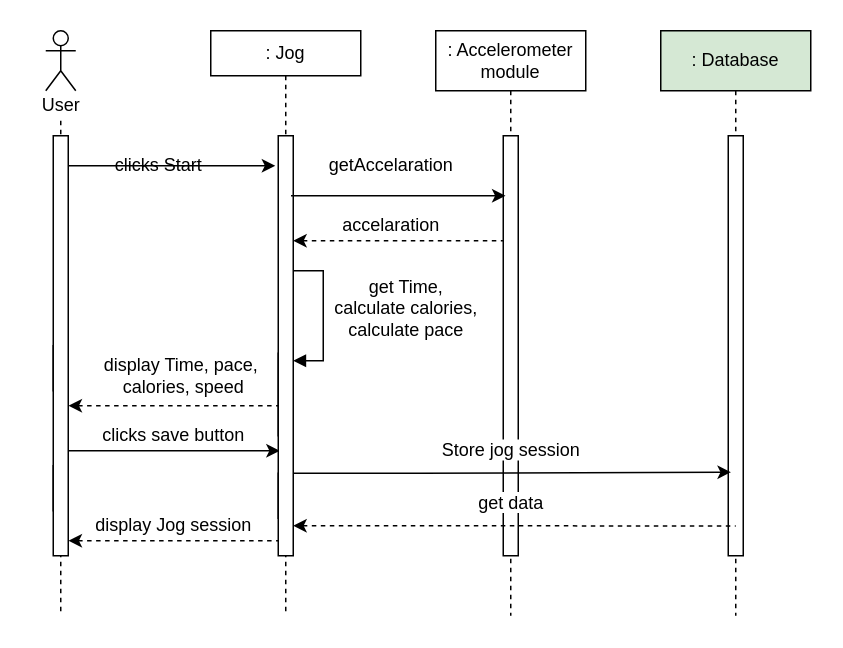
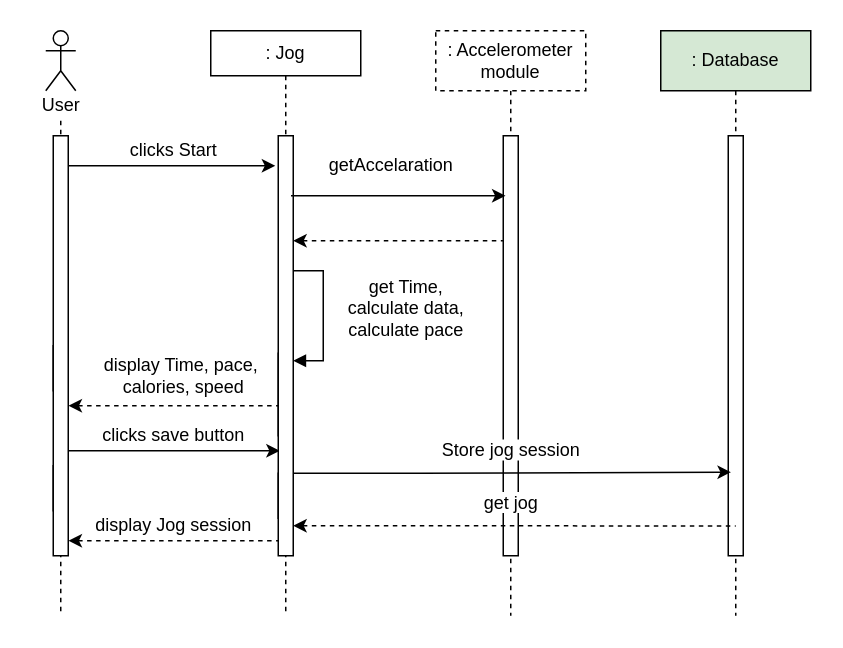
  <mxCell id="0" />
  <mxCell id="1" parent="0" />
  <mxCell id="2" style="edgeStyle=orthogonalEdgeStyle;rounded=0;orthogonalLoop=1;jettySize=auto;html=1;endArrow=none;endFill=0;dashed=1;" edge="1" parent="1" source="10"><mxGeometry relative="1" as="geometry"><mxPoint x="40" y="410" as="targetPoint" /><mxPoint x="39.5" y="-170.5" as="sourcePoint" /><Array as="points" /></mxGeometry></mxCell>
  <mxCell id="3" value="" style="shape=umlActor;verticalLabelPosition=bottom;verticalAlign=top;html=1;outlineConnect=0;" vertex="1" parent="1"><mxGeometry x="30" y="20" width="20" height="40" as="geometry" /></mxCell>
  <mxCell id="4" value=": Jog" style="rounded=0;whiteSpace=wrap;html=1;" vertex="1" parent="1"><mxGeometry x="140" y="20" width="100" height="30" as="geometry" /></mxCell>
  <mxCell id="5" style="edgeStyle=orthogonalEdgeStyle;rounded=0;orthogonalLoop=1;jettySize=auto;html=1;endArrow=none;endFill=0;dashed=1;" edge="1" parent="1" source="6"><mxGeometry relative="1" as="geometry"><mxPoint x="490" y="410" as="targetPoint" /></mxGeometry></mxCell>
  <mxCell id="6" value=": Database" style="rounded=0;whiteSpace=wrap;html=1;fillColor=#d5e8d4;" vertex="1" parent="1"><mxGeometry x="440" y="20" width="100" height="40" as="geometry" /></mxCell>
  <mxCell id="7" value="" style="endArrow=classic;html=1;" edge="1" parent="1"><mxGeometry width="50" height="50" relative="1" as="geometry"><mxPoint x="40" y="110" as="sourcePoint" /><mxPoint x="183" y="110" as="targetPoint" /></mxGeometry></mxCell>
- <mxCell id="8" value="clicks Start" style="text;html=1;align=center;verticalAlign=middle;resizable=0;points=[];autosize=1;strokeColor=none;" vertex="1" parent="1"><mxGeometry x="70" y="100" width="70" height="20" as="geometry" /></mxCell>
+ <mxCell id="8" value="clicks Start" style="text;html=1;align=center;verticalAlign=middle;resizable=0;points=[];autosize=1;strokeColor=none;" vertex="1" parent="1"><mxGeometry x="80" y="90" width="70" height="20" as="geometry" /></mxCell>
  <mxCell id="9" value="" style="html=1;points=[];perimeter=orthogonalPerimeter;fillColor=#ffffff;" vertex="1" parent="1"><mxGeometry x="485" y="90" width="10" height="280" as="geometry" /></mxCell>
  <mxCell id="10" value="User" style="text;html=1;align=center;verticalAlign=middle;resizable=0;points=[];autosize=1;strokeColor=none;" vertex="1" parent="1"><mxGeometry x="20" y="60" width="40" height="20" as="geometry" /></mxCell>
  <mxCell id="11" value="" style="edgeStyle=orthogonalEdgeStyle;rounded=0;orthogonalLoop=1;jettySize=auto;html=1;endArrow=none;endFill=0;dashed=1;" edge="1" parent="1" source="4"><mxGeometry relative="1" as="geometry"><mxPoint x="190" y="410" as="targetPoint" /><mxPoint x="190" y="60" as="sourcePoint" /><Array as="points"><mxPoint x="190" y="150" /><mxPoint x="190" y="150" /></Array></mxGeometry></mxCell>
  <mxCell id="12" value="display Jog session" style="text;html=1;align=center;verticalAlign=middle;resizable=0;points=[];autosize=1;strokeColor=none;" vertex="1" parent="1"><mxGeometry x="55" y="340" width="120" height="20" as="geometry" /></mxCell>
  <mxCell id="13" value="" style="endArrow=classic;html=1;" edge="1" parent="1"><mxGeometry width="50" height="50" relative="1" as="geometry"><mxPoint x="45" y="300" as="sourcePoint" /><mxPoint x="186" y="300" as="targetPoint" /></mxGeometry></mxCell>
  <mxCell id="14" value="clicks save button" style="text;html=1;align=center;verticalAlign=middle;resizable=0;points=[];autosize=1;strokeColor=none;" vertex="1" parent="1"><mxGeometry x="60" y="280" width="110" height="20" as="geometry" /></mxCell>
  <mxCell id="15" value="" style="html=1;points=[];perimeter=orthogonalPerimeter;fillColor=#FFFFFF;" vertex="1" parent="1"><mxGeometry x="185" y="315" width="10" height="30" as="geometry" /></mxCell>
  <mxCell id="16" value="" style="html=1;points=[];perimeter=orthogonalPerimeter;fillColor=#FFFFFF;" vertex="1" parent="1"><mxGeometry x="35" y="310" width="10" height="30" as="geometry" /></mxCell>
  <mxCell id="17" value="" style="html=1;points=[];perimeter=orthogonalPerimeter;fillColor=#FFFFFF;" vertex="1" parent="1"><mxGeometry x="35" y="230" width="10" height="30" as="geometry" /></mxCell>
  <mxCell id="18" value="" style="html=1;points=[];perimeter=orthogonalPerimeter;fillColor=#FFFFFF;" vertex="1" parent="1"><mxGeometry x="185" y="235" width="10" height="55" as="geometry" /></mxCell>
  <mxCell id="19" value="" style="html=1;points=[];perimeter=orthogonalPerimeter;fillColor=#FFFFFF;" vertex="1" parent="1"><mxGeometry x="185" y="90" width="10" height="280" as="geometry" /></mxCell>
  <mxCell id="20" value="" style="html=1;points=[];perimeter=orthogonalPerimeter;fillColor=#ffffff;" vertex="1" parent="1"><mxGeometry x="35" y="90" width="10" height="280" as="geometry" /></mxCell>
  <mxCell id="21" value="" style="endArrow=none;html=1;entryX=-0.02;entryY=0.222;entryDx=0;entryDy=0;entryPerimeter=0;startArrow=classic;startFill=1;endFill=0;dashed=1;" edge="1" parent="1"><mxGeometry width="50" height="50" relative="1" as="geometry"><mxPoint x="45.2" y="360.02" as="sourcePoint" /><mxPoint x="185" y="360" as="targetPoint" /></mxGeometry></mxCell>
  <mxCell id="22" value="" style="endArrow=none;html=1;entryX=-0.02;entryY=0.222;entryDx=0;entryDy=0;entryPerimeter=0;startArrow=classic;startFill=1;endFill=0;dashed=1;" edge="1" parent="1"><mxGeometry width="50" height="50" relative="1" as="geometry"><mxPoint x="45.2" y="270.02" as="sourcePoint" /><mxPoint x="185" y="270" as="targetPoint" /></mxGeometry></mxCell>
  <mxCell id="23" style="edgeStyle=orthogonalEdgeStyle;rounded=0;orthogonalLoop=1;jettySize=auto;html=1;endArrow=none;endFill=0;dashed=1;" edge="1" parent="1" source="24"><mxGeometry relative="1" as="geometry"><mxPoint x="340" y="410" as="targetPoint" /></mxGeometry></mxCell>
- <mxCell id="24" value=": Accelerometer module" style="rounded=0;whiteSpace=wrap;html=1;" vertex="1" parent="1"><mxGeometry x="290" y="20" width="100" height="40" as="geometry" /></mxCell>
+ <mxCell id="24" value=": Accelerometer module" style="rounded=0;whiteSpace=wrap;html=1;dashed=1;" vertex="1" parent="1"><mxGeometry x="290" y="20" width="100" height="40" as="geometry" /></mxCell>
  <mxCell id="25" value="" style="html=1;points=[];perimeter=orthogonalPerimeter;fillColor=#ffffff;" vertex="1" parent="1"><mxGeometry x="335" y="90" width="10" height="280" as="geometry" /></mxCell>
  <mxCell id="26" value="" style="endArrow=classic;html=1;entryX=0.18;entryY=0.801;entryDx=0;entryDy=0;entryPerimeter=0;" edge="1" parent="1" target="9"><mxGeometry width="50" height="50" relative="1" as="geometry"><mxPoint x="195" y="315" as="sourcePoint" /><mxPoint x="336" y="315" as="targetPoint" /><Array as="points"><mxPoint x="270" y="315" /></Array></mxGeometry></mxCell>
  <mxCell id="27" value="" style="endArrow=classic;html=1;" edge="1" parent="1"><mxGeometry width="50" height="50" relative="1" as="geometry"><mxPoint x="193.5" y="130" as="sourcePoint" /><mxPoint x="336.5" y="130" as="targetPoint" /></mxGeometry></mxCell>
  <mxCell id="28" value="getAccelaration" style="text;html=1;align=center;verticalAlign=middle;resizable=0;points=[];autosize=1;strokeColor=none;" vertex="1" parent="1"><mxGeometry x="210" y="100" width="100" height="20" as="geometry" /></mxCell>
  <mxCell id="29" value="" style="endArrow=none;html=1;entryX=-0.02;entryY=0.222;entryDx=0;entryDy=0;entryPerimeter=0;startArrow=classic;startFill=1;endFill=0;dashed=1;" edge="1" parent="1"><mxGeometry width="50" height="50" relative="1" as="geometry"><mxPoint x="195" y="160.02" as="sourcePoint" /><mxPoint x="334.8" y="160" as="targetPoint" /></mxGeometry></mxCell>
- <mxCell id="30" value="accelaration" style="text;html=1;align=center;verticalAlign=middle;resizable=0;points=[];autosize=1;strokeColor=none;" vertex="1" parent="1"><mxGeometry x="220" y="140" width="80" height="20" as="geometry" /></mxCell>
  <mxCell id="31" value="" style="edgeStyle=orthogonalEdgeStyle;html=1;align=left;spacingLeft=2;endArrow=block;rounded=0;" edge="1" parent="1"><mxGeometry relative="1" as="geometry"><mxPoint x="195" y="180" as="sourcePoint" /><Array as="points"><mxPoint x="215" y="180" /><mxPoint x="215" y="240" /><mxPoint x="195" y="240" /></Array><mxPoint x="195" y="240" as="targetPoint" /></mxGeometry></mxCell>
- <mxCell id="32" value="get Time, &lt;br&gt;calculate calories,&lt;br&gt;calculate pace" style="text;html=1;align=center;verticalAlign=middle;resizable=0;points=[];autosize=1;strokeColor=none;" vertex="1" parent="1"><mxGeometry x="215" y="180" width="110" height="50" as="geometry" /></mxCell>
+ <mxCell id="32" value="get Time, &lt;br&gt;calculate data,&lt;br&gt;calculate pace" style="text;html=1;align=center;verticalAlign=middle;resizable=0;points=[];autosize=1;strokeColor=none;" vertex="1" parent="1"><mxGeometry x="215" y="180" width="110" height="50" as="geometry" /></mxCell>
  <mxCell id="33" value="display Time, pace,&lt;br&gt;&amp;nbsp;calories, speed" style="text;html=1;align=center;verticalAlign=middle;resizable=0;points=[];autosize=1;strokeColor=none;" vertex="1" parent="1"><mxGeometry x="60" y="235" width="120" height="30" as="geometry" /></mxCell>
  <mxCell id="34" value="&lt;span style=&quot;background-color: rgb(255 , 255 , 255)&quot;&gt;Store jog session&lt;/span&gt;" style="text;html=1;align=center;verticalAlign=middle;resizable=0;points=[];autosize=1;strokeColor=none;" vertex="1" parent="1"><mxGeometry x="285" y="290" width="110" height="20" as="geometry" /></mxCell>
  <mxCell id="35" value="" style="endArrow=none;html=1;entryX=0.5;entryY=0.929;entryDx=0;entryDy=0;entryPerimeter=0;startArrow=classic;startFill=1;endFill=0;dashed=1;" edge="1" parent="1" target="9"><mxGeometry width="50" height="50" relative="1" as="geometry"><mxPoint x="195" y="350.02" as="sourcePoint" /><mxPoint x="334.8" y="350" as="targetPoint" /></mxGeometry></mxCell>
- <mxCell id="36" value="&lt;span style=&quot;background-color: rgb(255 , 255 , 255)&quot;&gt;get data&lt;/span&gt;" style="text;html=1;align=center;verticalAlign=middle;resizable=0;points=[];autosize=1;strokeColor=none;" vertex="1" parent="1"><mxGeometry x="310" y="325" width="60" height="20" as="geometry" /></mxCell>
+ <mxCell id="36" value="&lt;span style=&quot;background-color: rgb(255 , 255 , 255)&quot;&gt;get jog&lt;/span&gt;" style="text;html=1;align=center;verticalAlign=middle;resizable=0;points=[];autosize=1;strokeColor=none;" vertex="1" parent="1"><mxGeometry x="310" y="325" width="60" height="20" as="geometry" /></mxCell>
